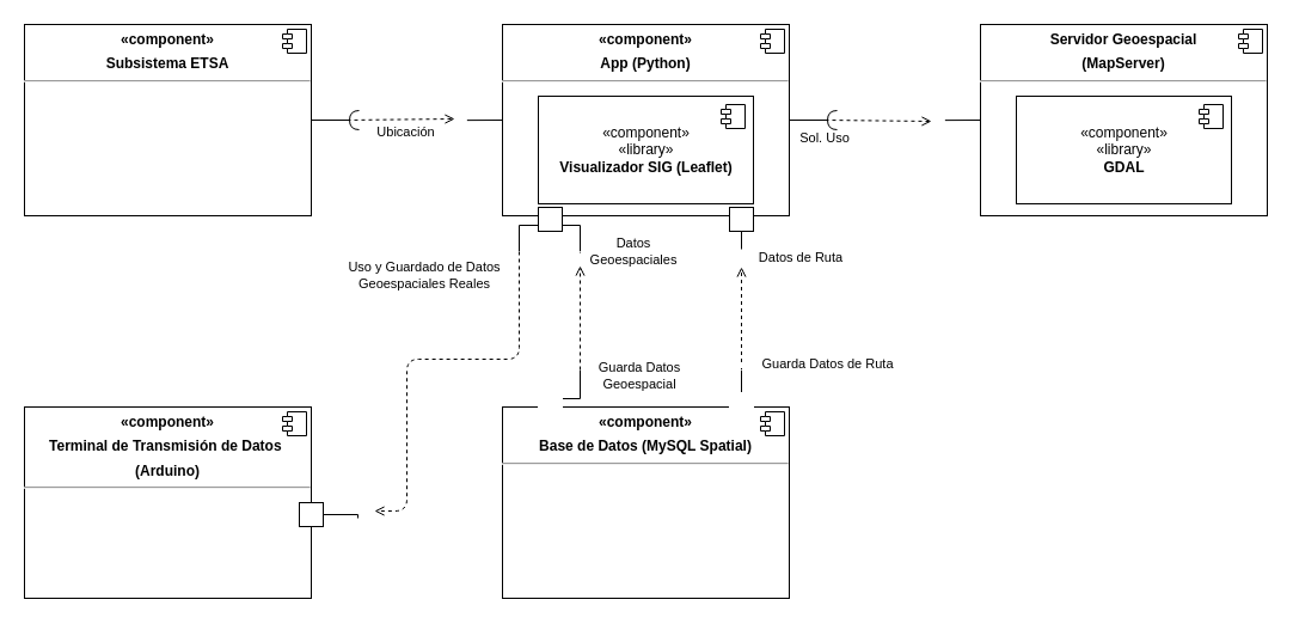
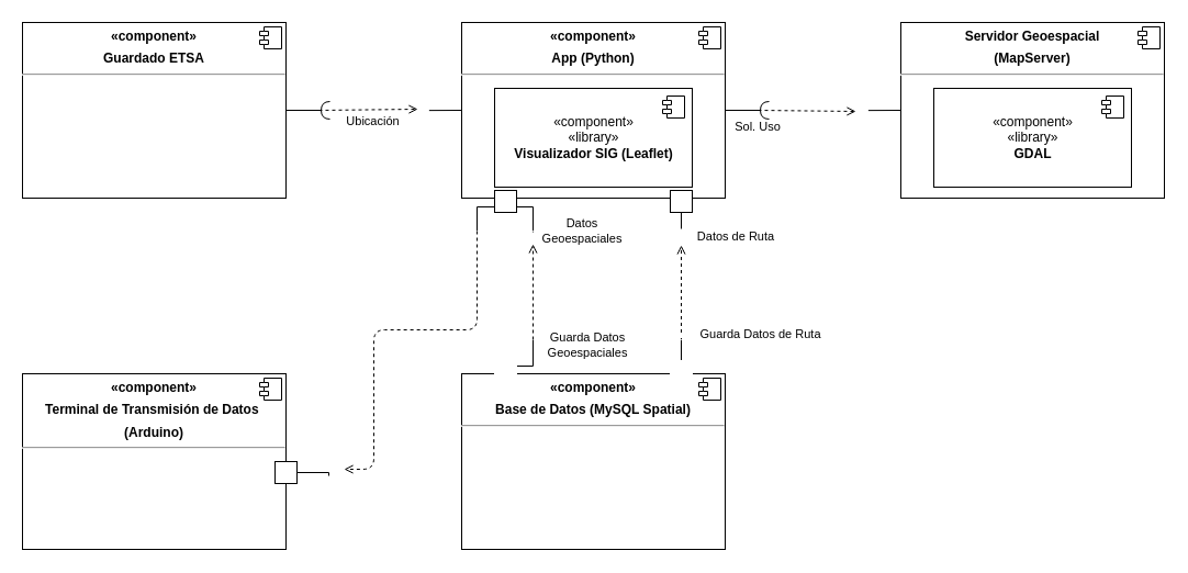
  <mxCell id="0" />
  <mxCell id="1" parent="0" />
- <mxCell id="2" value="&lt;p style=&quot;margin: 0px ; margin-top: 6px ; text-align: center&quot;&gt;&lt;b&gt;«component»&lt;/b&gt;&lt;/p&gt;&lt;p style=&quot;margin: 0px ; margin-top: 6px ; text-align: center&quot;&gt;&lt;b&gt;Subsistema ETSA&lt;/b&gt;&lt;/p&gt;&lt;hr&gt;&lt;p style=&quot;margin: 0px ; margin-left: 8px&quot;&gt;&lt;br&gt;&lt;/p&gt;" style="align=left;overflow=fill;html=1;dropTarget=0;" parent="1" vertex="1"><mxGeometry x="20" y="20" width="240" height="160" as="geometry" /></mxCell>
+ <mxCell id="2" value="&lt;p style=&quot;margin: 0px ; margin-top: 6px ; text-align: center&quot;&gt;&lt;b&gt;«component»&lt;/b&gt;&lt;/p&gt;&lt;p style=&quot;margin: 0px ; margin-top: 6px ; text-align: center&quot;&gt;&lt;b&gt;Guardado ETSA&lt;/b&gt;&lt;/p&gt;&lt;hr&gt;&lt;p style=&quot;margin: 0px ; margin-left: 8px&quot;&gt;&lt;br&gt;&lt;/p&gt;" style="align=left;overflow=fill;html=1;dropTarget=0;" parent="1" vertex="1"><mxGeometry x="20" y="20" width="240" height="160" as="geometry" /></mxCell>
  <mxCell id="3" value="" style="shape=component;jettyWidth=8;jettyHeight=4;" parent="2" vertex="1"><mxGeometry x="1" width="20" height="20" relative="1" as="geometry"><mxPoint x="-24" y="4" as="offset" /></mxGeometry></mxCell>
  <mxCell id="4" value="&lt;p style=&quot;margin: 0px ; margin-top: 6px ; text-align: center&quot;&gt;&lt;b&gt;«component»&lt;/b&gt;&lt;/p&gt;&lt;p style=&quot;margin: 0px ; margin-top: 6px ; text-align: center&quot;&gt;&lt;b&gt;Base de Datos (MySQL Spatial)&lt;/b&gt;&lt;/p&gt;&lt;hr&gt;&lt;p style=&quot;margin: 0px ; margin-left: 8px&quot;&gt;&lt;br&gt;&lt;/p&gt;" style="align=left;overflow=fill;html=1;dropTarget=0;" parent="1" vertex="1"><mxGeometry x="420" y="340" width="240" height="160" as="geometry" /></mxCell>
  <mxCell id="5" value="" style="shape=component;jettyWidth=8;jettyHeight=4;" parent="4" vertex="1"><mxGeometry x="1" width="20" height="20" relative="1" as="geometry"><mxPoint x="-24" y="4" as="offset" /></mxGeometry></mxCell>
  <mxCell id="6" value="&lt;p style=&quot;margin: 0px ; margin-top: 6px ; text-align: center&quot;&gt;&lt;b&gt;Servidor Geoespacial&lt;/b&gt;&lt;/p&gt;&lt;p style=&quot;margin: 0px ; margin-top: 6px ; text-align: center&quot;&gt;&lt;b&gt;(MapServer)&lt;/b&gt;&lt;/p&gt;&lt;hr&gt;&lt;p style=&quot;margin: 0px ; margin-left: 8px&quot;&gt;&lt;br&gt;&lt;/p&gt;" style="align=left;overflow=fill;html=1;dropTarget=0;" parent="1" vertex="1"><mxGeometry x="820" y="20" width="240" height="160" as="geometry" /></mxCell>
  <mxCell id="7" value="" style="shape=component;jettyWidth=8;jettyHeight=4;" parent="6" vertex="1"><mxGeometry x="1" width="20" height="20" relative="1" as="geometry"><mxPoint x="-24" y="4" as="offset" /></mxGeometry></mxCell>
  <mxCell id="8" value="" style="group" vertex="1" connectable="0" parent="1"><mxGeometry x="420" y="20" width="240" height="160" as="geometry" /></mxCell>
  <mxCell id="9" value="&lt;p style=&quot;margin: 0px ; margin-top: 6px ; text-align: center&quot;&gt;&lt;b&gt;«component»&lt;/b&gt;&lt;/p&gt;&lt;p style=&quot;margin: 0px ; margin-top: 6px ; text-align: center&quot;&gt;&lt;b&gt;App (Python)&lt;/b&gt;&lt;/p&gt;&lt;hr&gt;&lt;p style=&quot;margin: 0px ; margin-left: 8px&quot;&gt;&lt;br&gt;&lt;/p&gt;" style="align=left;overflow=fill;html=1;dropTarget=0;" vertex="1" parent="8"><mxGeometry width="240" height="160" as="geometry" /></mxCell>
  <mxCell id="10" value="" style="shape=component;jettyWidth=8;jettyHeight=4;" vertex="1" parent="9"><mxGeometry x="1" width="20" height="20" relative="1" as="geometry"><mxPoint x="-24" y="4" as="offset" /></mxGeometry></mxCell>
  <mxCell id="11" value="«component»&lt;br&gt;«library»&lt;br&gt;&lt;b&gt;Visualizador SIG (Leaflet)&lt;/b&gt;" style="html=1;dropTarget=0;" vertex="1" parent="8"><mxGeometry x="30" y="60" width="180" height="90" as="geometry" /></mxCell>
  <mxCell id="12" value="" style="shape=module;jettyWidth=8;jettyHeight=4;" vertex="1" parent="11"><mxGeometry x="1" width="20" height="20" relative="1" as="geometry"><mxPoint x="-27" y="7" as="offset" /></mxGeometry></mxCell>
  <mxCell id="13" value="«component»&lt;br&gt;«library»&lt;br&gt;&lt;b&gt;GDAL&lt;/b&gt;" style="html=1;dropTarget=0;" vertex="1" parent="1"><mxGeometry x="850" y="80" width="180" height="90" as="geometry" /></mxCell>
  <mxCell id="14" value="" style="shape=module;jettyWidth=8;jettyHeight=4;" vertex="1" parent="13"><mxGeometry x="1" width="20" height="20" relative="1" as="geometry"><mxPoint x="-27" y="7" as="offset" /></mxGeometry></mxCell>
  <mxCell id="15" value="&lt;p style=&quot;margin: 0px ; margin-top: 6px ; text-align: center&quot;&gt;&lt;b&gt;«component»&lt;/b&gt;&lt;/p&gt;&lt;p style=&quot;margin: 0px ; margin-top: 6px ; text-align: center&quot;&gt;&lt;b&gt;Terminal de Transmisión de Datos&amp;nbsp;&lt;/b&gt;&lt;/p&gt;&lt;p style=&quot;margin: 0px ; margin-top: 6px ; text-align: center&quot;&gt;&lt;b&gt;(Arduino)&lt;/b&gt;&lt;/p&gt;&lt;hr&gt;&lt;p style=&quot;margin: 0px ; margin-left: 8px&quot;&gt;&lt;br&gt;&lt;/p&gt;" style="align=left;overflow=fill;html=1;dropTarget=0;" vertex="1" parent="1"><mxGeometry x="20" y="340" width="240" height="160" as="geometry" /></mxCell>
  <mxCell id="16" value="" style="shape=component;jettyWidth=8;jettyHeight=4;" vertex="1" parent="15"><mxGeometry x="1" width="20" height="20" relative="1" as="geometry"><mxPoint x="-24" y="4" as="offset" /></mxGeometry></mxCell>
  <mxCell id="17" value="" style="rounded=0;orthogonalLoop=1;jettySize=auto;html=1;endArrow=none;endFill=0;exitX=0;exitY=0.5;exitDx=0;exitDy=0;" edge="1" target="19" parent="1" source="6"><mxGeometry relative="1" as="geometry"><mxPoint x="700" y="255" as="sourcePoint" /></mxGeometry></mxCell>
  <mxCell id="18" value="" style="rounded=0;orthogonalLoop=1;jettySize=auto;html=1;endArrow=halfCircle;endFill=0;endSize=6;strokeWidth=1;exitX=1;exitY=0.5;exitDx=0;exitDy=0;" edge="1" parent="1" source="9"><mxGeometry relative="1" as="geometry"><mxPoint x="740" y="255" as="sourcePoint" /><mxPoint x="700" y="100" as="targetPoint" /></mxGeometry></mxCell>
  <mxCell id="19" value="" style="ellipse;whiteSpace=wrap;html=1;fontFamily=Helvetica;fontSize=12;fontColor=#000000;align=center;points=[];aspect=fixed;resizable=0;fillColor=none;strokeColor=#FFFFFF;" vertex="1" parent="1"><mxGeometry x="780" y="95" width="10" height="10" as="geometry" /></mxCell>
  <mxCell id="20" value="" style="rounded=0;orthogonalLoop=1;jettySize=auto;html=1;endArrow=none;endFill=0;exitX=0;exitY=0.5;exitDx=0;exitDy=0;" edge="1" target="22" parent="1" source="9"><mxGeometry x="310" y="195" as="geometry"><mxPoint x="10" y="-40" as="sourcePoint" /></mxGeometry></mxCell>
  <mxCell id="21" value="" style="rounded=0;orthogonalLoop=1;jettySize=auto;html=1;endArrow=halfCircle;endFill=0;endSize=6;strokeWidth=1;exitX=1;exitY=0.5;exitDx=0;exitDy=0;" edge="1" parent="1" source="2"><mxGeometry x="310" y="195" as="geometry"><mxPoint x="360" y="155" as="sourcePoint" /><mxPoint x="300" y="100" as="targetPoint" /></mxGeometry></mxCell>
  <mxCell id="22" value="" style="ellipse;whiteSpace=wrap;html=1;fontFamily=Helvetica;fontSize=12;fontColor=#000000;align=center;points=[];aspect=fixed;resizable=0;fillColor=none;strokeColor=#FFFFFF;" vertex="1" parent="1"><mxGeometry x="380" y="95" width="10" height="10" as="geometry" /></mxCell>
  <mxCell id="23" value="" style="endArrow=open;html=1;dashed=1;endFill=0;entryX=0;entryY=0.4;entryDx=0;entryDy=0;entryPerimeter=0;" edge="1" parent="1" target="22"><mxGeometry x="310" y="195" width="50" height="50" as="geometry"><mxPoint x="290" y="100" as="sourcePoint" /><mxPoint x="360" y="99" as="targetPoint" /></mxGeometry></mxCell>
  <mxCell id="24" value="Ubicación" style="edgeLabel;html=1;align=center;verticalAlign=middle;resizable=0;points=[];" vertex="1" connectable="0" parent="23"><mxGeometry x="0.304" relative="1" as="geometry"><mxPoint x="-10" y="10" as="offset" /></mxGeometry></mxCell>
  <mxCell id="25" value="" style="endArrow=open;html=1;dashed=1;endFill=0;entryX=-0.1;entryY=0.6;entryDx=0;entryDy=0;entryPerimeter=0;" edge="1" parent="1" target="19"><mxGeometry x="720" y="245" width="50" height="50" as="geometry"><mxPoint x="690" y="100" as="sourcePoint" /><mxPoint x="792" y="150" as="targetPoint" /></mxGeometry></mxCell>
  <mxCell id="26" value="Sol. Uso" style="text;html=1;strokeColor=none;fillColor=none;align=center;verticalAlign=middle;whiteSpace=wrap;rounded=0;fontSize=11;" vertex="1" parent="1"><mxGeometry x="650" y="105" width="80" height="20" as="geometry" /></mxCell>
  <mxCell id="27" style="edgeStyle=orthogonalEdgeStyle;rounded=0;orthogonalLoop=1;jettySize=auto;html=1;exitX=0.5;exitY=1;exitDx=0;exitDy=0;entryX=0.4;entryY=-0.2;entryDx=0;entryDy=0;entryPerimeter=0;fontSize=11;endArrow=none;endFill=0;" edge="1" parent="1"><mxGeometry relative="1" as="geometry"><mxPoint x="621" y="193" as="sourcePoint" /><mxPoint x="620" y="208" as="targetPoint" /></mxGeometry></mxCell>
  <mxCell id="28" value="" style="html=1;rounded=0;fontSize=11;" vertex="1" parent="1"><mxGeometry x="610" y="173" width="20" height="20" as="geometry" /></mxCell>
  <mxCell id="29" style="edgeStyle=orthogonalEdgeStyle;rounded=0;orthogonalLoop=1;jettySize=auto;html=1;exitX=0;exitY=0.75;exitDx=0;exitDy=0;entryX=1;entryY=0.5;entryDx=0;entryDy=0;entryPerimeter=0;fontSize=11;endArrow=none;endFill=0;" edge="1" parent="1" source="31" target="34"><mxGeometry relative="1" as="geometry" /></mxCell>
  <mxCell id="30" style="edgeStyle=orthogonalEdgeStyle;rounded=0;orthogonalLoop=1;jettySize=auto;html=1;exitX=1;exitY=0.75;exitDx=0;exitDy=0;entryX=0.5;entryY=0.1;entryDx=0;entryDy=0;entryPerimeter=0;fontSize=11;endArrow=none;endFill=0;" edge="1" parent="1" source="31" target="33"><mxGeometry relative="1" as="geometry" /></mxCell>
  <mxCell id="31" value="" style="html=1;rounded=0;fontSize=11;" vertex="1" parent="1"><mxGeometry x="450" y="173" width="20" height="20" as="geometry" /></mxCell>
  <mxCell id="32" value="" style="ellipse;whiteSpace=wrap;html=1;fontFamily=Helvetica;fontSize=12;fontColor=#000000;align=center;points=[];aspect=fixed;resizable=0;fillColor=none;strokeColor=#FFFFFF;" vertex="1" parent="1"><mxGeometry x="615" y="210" width="10" height="10" as="geometry" /></mxCell>
  <mxCell id="33" value="" style="ellipse;whiteSpace=wrap;html=1;fontFamily=Helvetica;fontSize=12;fontColor=#000000;align=center;points=[];aspect=fixed;resizable=0;fillColor=none;strokeColor=#FFFFFF;" vertex="1" parent="1"><mxGeometry x="480" y="210" width="10" height="10" as="geometry" /></mxCell>
  <mxCell id="34" value="" style="shape=requiredInterface;html=1;verticalLabelPosition=bottom;fontSize=11;strokeColor=#FFFFFF;fillColor=none;rotation=-90;" vertex="1" parent="1"><mxGeometry x="429" y="205" width="10" height="20" as="geometry" /></mxCell>
  <mxCell id="35" value="" style="endArrow=none;html=1;rounded=0;align=center;verticalAlign=top;endFill=0;labelBackgroundColor=none;endSize=2;fontSize=11;" edge="1" source="37" parent="1"><mxGeometry relative="1" as="geometry"><mxPoint x="620" y="307.5" as="targetPoint" /></mxGeometry></mxCell>
  <mxCell id="36" value="" style="endArrow=open;html=1;dashed=1;endFill=0;entryX=0.5;entryY=1.3;entryDx=0;entryDy=0;entryPerimeter=0;" edge="1" parent="1" target="32"><mxGeometry x="680" y="366" width="50" height="50" as="geometry"><mxPoint x="620" y="302.5" as="sourcePoint" /><mxPoint x="750" y="270" as="targetPoint" /></mxGeometry></mxCell>
  <mxCell id="37" value="" style="html=1;rounded=0;fontSize=11;strokeColor=#FFFFFF;" vertex="1" parent="1"><mxGeometry x="610" y="328" width="20" height="20" as="geometry" /></mxCell>
  <mxCell id="38" value="" style="shape=requiredInterface;html=1;verticalLabelPosition=bottom;fontSize=11;strokeColor=#FFFFFF;fillColor=none;rotation=90;" vertex="1" parent="1"><mxGeometry x="615" y="294" width="10" height="20" as="geometry" /></mxCell>
  <mxCell id="39" style="edgeStyle=orthogonalEdgeStyle;rounded=0;orthogonalLoop=1;jettySize=auto;html=1;exitX=1;exitY=0.25;exitDx=0;exitDy=0;entryX=1;entryY=0.5;entryDx=0;entryDy=0;entryPerimeter=0;fontSize=11;endArrow=none;endFill=0;" edge="1" parent="1" source="40" target="42"><mxGeometry relative="1" as="geometry" /></mxCell>
  <mxCell id="40" value="" style="html=1;rounded=0;fontSize=11;strokeColor=#FFFFFF;" vertex="1" parent="1"><mxGeometry x="450" y="328" width="20" height="20" as="geometry" /></mxCell>
  <mxCell id="41" style="edgeStyle=orthogonalEdgeStyle;rounded=0;orthogonalLoop=1;jettySize=auto;html=1;exitX=1;exitY=0.5;exitDx=0;exitDy=0;exitPerimeter=0;fontSize=11;endArrow=none;endFill=0;" edge="1" parent="1" source="42"><mxGeometry relative="1" as="geometry"><mxPoint x="485" y="320" as="targetPoint" /></mxGeometry></mxCell>
  <mxCell id="42" value="" style="shape=requiredInterface;html=1;verticalLabelPosition=bottom;fontSize=11;strokeColor=#FFFFFF;fillColor=none;rotation=90;" vertex="1" parent="1"><mxGeometry x="480" y="294" width="10" height="20" as="geometry" /></mxCell>
  <mxCell id="43" value="" style="endArrow=open;html=1;dashed=1;endFill=0;entryX=0.5;entryY=1.2;entryDx=0;entryDy=0;entryPerimeter=0;exitX=1;exitY=0.5;exitDx=0;exitDy=0;exitPerimeter=0;" edge="1" parent="1" source="42" target="33"><mxGeometry x="690" y="376" width="50" height="50" as="geometry"><mxPoint x="630" y="312.5" as="sourcePoint" /><mxPoint x="630" y="233" as="targetPoint" /></mxGeometry></mxCell>
  <mxCell id="44" value="Datos de Ruta" style="text;html=1;strokeColor=none;fillColor=none;align=center;verticalAlign=middle;whiteSpace=wrap;rounded=0;fontSize=11;" vertex="1" parent="1"><mxGeometry x="630" y="205" width="80" height="20" as="geometry" /></mxCell>
  <mxCell id="45" value="Guarda Datos de Ruta" style="text;html=1;strokeColor=none;fillColor=none;align=center;verticalAlign=middle;whiteSpace=wrap;rounded=0;fontSize=11;" vertex="1" parent="1"><mxGeometry x="630" y="294" width="125" height="20" as="geometry" /></mxCell>
  <mxCell id="46" value="Datos Geoespaciales" style="text;html=1;strokeColor=none;fillColor=none;align=center;verticalAlign=middle;whiteSpace=wrap;rounded=0;fontSize=11;" vertex="1" parent="1"><mxGeometry x="480" y="200" width="100" height="20" as="geometry" /></mxCell>
- <mxCell id="47" value="Guarda Datos Geoespacial" style="text;html=1;strokeColor=none;fillColor=none;align=center;verticalAlign=middle;whiteSpace=wrap;rounded=0;fontSize=11;" vertex="1" parent="1"><mxGeometry x="490" y="304" width="90" height="20" as="geometry" /></mxCell>
+ <mxCell id="47" value="Guarda Datos Geoespaciales" style="text;html=1;strokeColor=none;fillColor=none;align=center;verticalAlign=middle;whiteSpace=wrap;rounded=0;fontSize=11;" vertex="1" parent="1"><mxGeometry x="490" y="304" width="90" height="20" as="geometry" /></mxCell>
  <mxCell id="48" style="edgeStyle=orthogonalEdgeStyle;rounded=0;orthogonalLoop=1;jettySize=auto;html=1;exitX=1;exitY=0.5;exitDx=0;exitDy=0;entryX=-0.1;entryY=0.8;entryDx=0;entryDy=0;entryPerimeter=0;fontSize=11;endArrow=none;endFill=0;" edge="1" parent="1" source="49" target="50"><mxGeometry relative="1" as="geometry" /></mxCell>
  <mxCell id="49" value="" style="html=1;rounded=0;fontSize=11;" vertex="1" parent="1"><mxGeometry x="250" y="420" width="20" height="20" as="geometry" /></mxCell>
  <mxCell id="50" value="" style="ellipse;whiteSpace=wrap;html=1;fontFamily=Helvetica;fontSize=12;fontColor=#000000;align=center;points=[];aspect=fixed;resizable=0;fillColor=none;strokeColor=#FFFFFF;" vertex="1" parent="1"><mxGeometry x="300" y="425" width="10" height="10" as="geometry" /></mxCell>
  <mxCell id="51" value="" style="endArrow=open;html=1;dashed=1;endFill=0;exitX=1;exitY=0.5;exitDx=0;exitDy=0;exitPerimeter=0;entryX=1.3;entryY=0.2;entryDx=0;entryDy=0;entryPerimeter=0;" edge="1" parent="1" source="34" target="50"><mxGeometry x="565" y="381" width="50" height="50" as="geometry"><mxPoint x="360" y="314" as="sourcePoint" /><mxPoint x="340" y="440" as="targetPoint" /><Array as="points"><mxPoint x="434" y="300" /><mxPoint x="340" y="300" /><mxPoint x="340" y="427" /></Array></mxGeometry></mxCell>
- <mxCell id="52" value="Uso y Guardado de Datos Geoespaciales Reales" style="text;html=1;strokeColor=none;fillColor=none;align=center;verticalAlign=middle;whiteSpace=wrap;rounded=0;fontSize=11;" vertex="1" parent="1"><mxGeometry x="290" y="220" width="130" height="20" as="geometry" /></mxCell>
